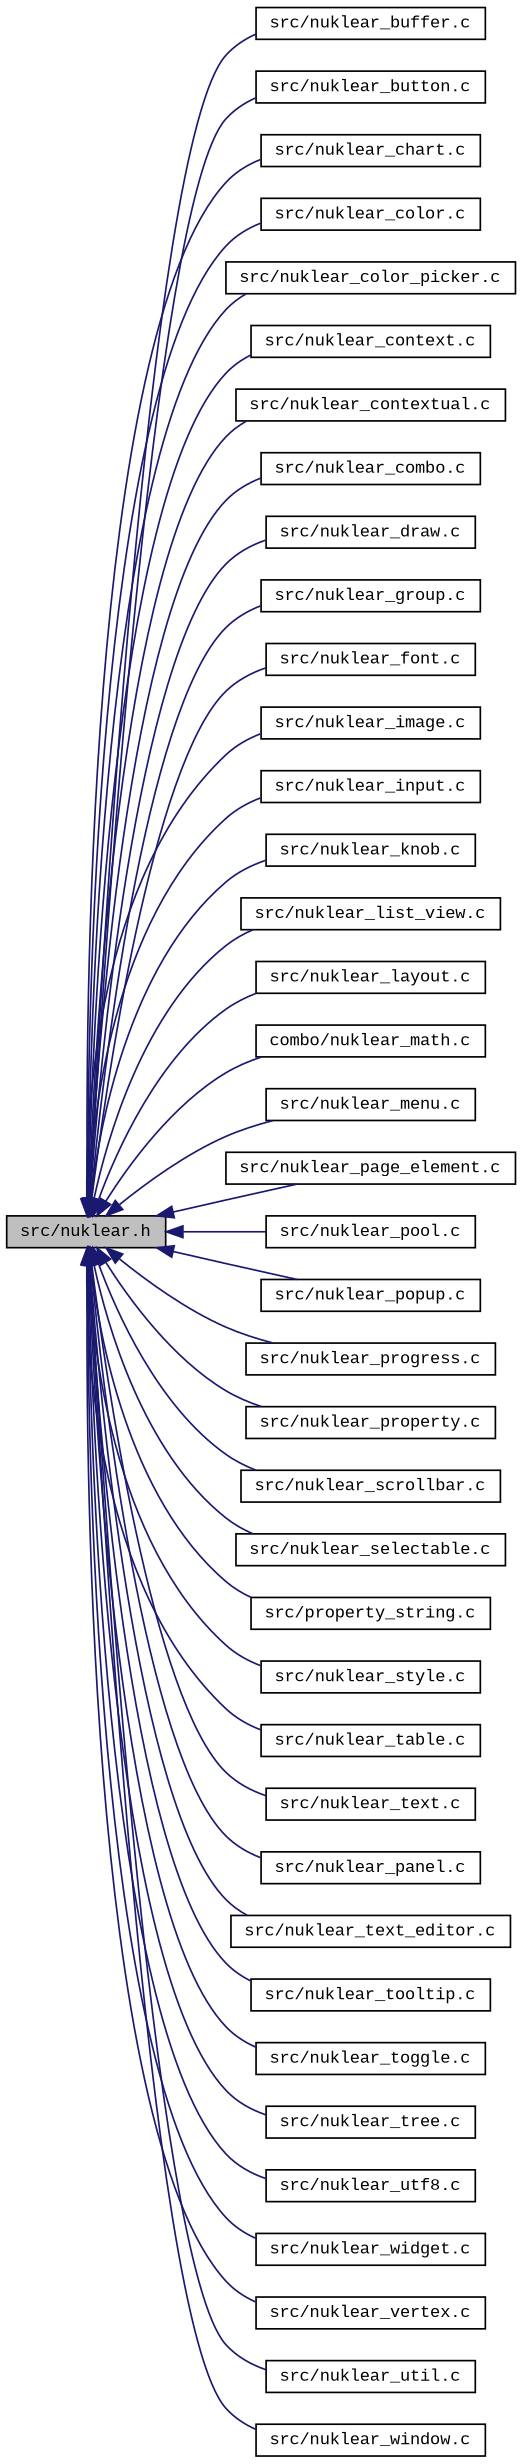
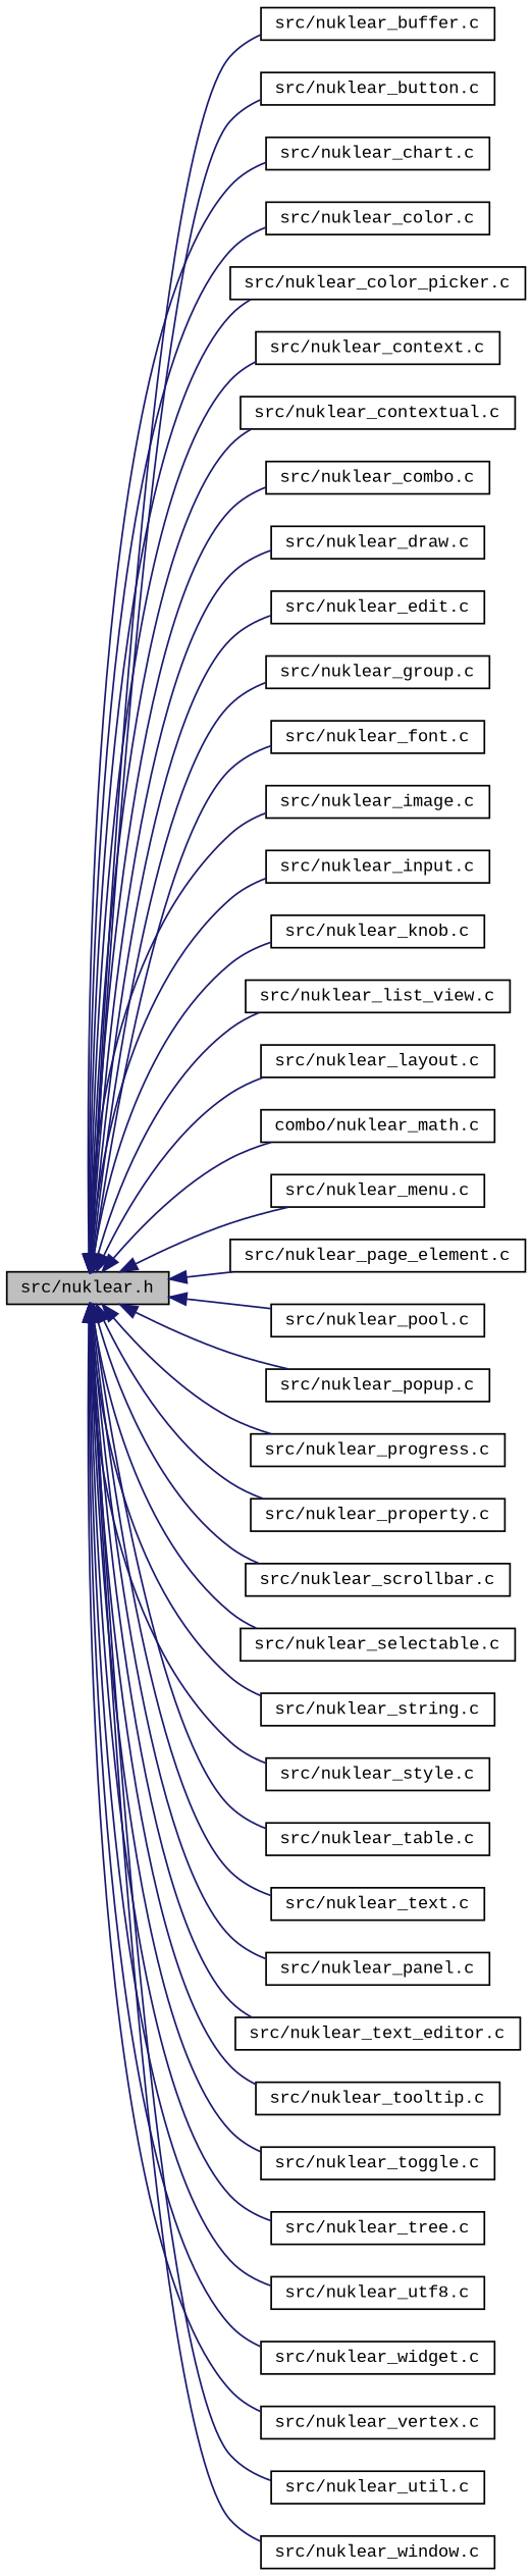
  digraph {
    fontname="Liberation Mono"
    rankdir=LR
    node [color=black fillcolor=white fontname="Liberation Mono" fontsize=10 shape=record style=filled]
    edge [color=midnightblue dir=back fontname="Liberation Mono" fontsize=10 labelfontname=Helvetica labelfontsize=10 style=solid]
    n1 [fillcolor=grey75 fontcolor=black height=0.2 label="src/nuklear.h" width=0.4]
    n2 [height=0.2 label="src/nuklear_buffer.c" width=0.4]
    n3 [height=0.2 label="src/nuklear_button.c" width=0.4]
    n4 [height=0.2 label="src/nuklear_chart.c" width=0.4]
    n5 [height=0.2 label="src/nuklear_color.c" width=0.4]
    n6 [height=0.2 label="src/nuklear_color_picker.c" width=0.4]
    n7 [height=0.2 label="src/nuklear_context.c" width=0.4]
    n8 [height=0.2 label="src/nuklear_contextual.c" width=0.4]
    n9 [height=0.2 label="src/nuklear_combo.c" width=0.4]
    n10 [height=0.2 label="src/nuklear_draw.c" width=0.4]
+   n11 [height=0.2 label="src/nuklear_edit.c" width=0.4]
    n12 [height=0.2 label="src/nuklear_group.c" width=0.4]
    n13 [height=0.2 label="src/nuklear_font.c" width=0.4]
    n14 [height=0.2 label="src/nuklear_image.c" width=0.4]
    n15 [height=0.2 label="src/nuklear_input.c" width=0.4]
    n16 [height=0.2 label="src/nuklear_knob.c" width=0.4]
    n17 [height=0.2 label="src/nuklear_list_view.c" width=0.4]
    n18 [height=0.2 label="src/nuklear_layout.c" width=0.4]
    n19 [height=0.2 label="combo/nuklear_math.c" width=0.4]
    n20 [height=0.2 label="src/nuklear_menu.c" width=0.4]
    n21 [height=0.2 label="src/nuklear_page_element.c" width=0.4]
    n22 [height=0.2 label="src/nuklear_pool.c" width=0.4]
    n23 [height=0.2 label="src/nuklear_popup.c" width=0.4]
    n24 [height=0.2 label="src/nuklear_progress.c" width=0.4]
    n25 [height=0.2 label="src/nuklear_property.c" width=0.4]
    n26 [height=0.2 label="src/nuklear_scrollbar.c" width=0.4]
    n27 [height=0.2 label="src/nuklear_selectable.c" width=0.4]
-   n28 [height=0.2 label="src/property_string.c" width=0.4]
+   n28 [height=0.2 label="src/nuklear_string.c" width=0.4]
    n29 [height=0.2 label="src/nuklear_style.c" width=0.4]
    n30 [height=0.2 label="src/nuklear_table.c" width=0.4]
    n31 [height=0.2 label="src/nuklear_text.c" width=0.4]
    n32 [height=0.2 label="src/nuklear_panel.c" width=0.4]
    n33 [height=0.2 label="src/nuklear_text_editor.c" width=0.4]
    n34 [height=0.2 label="src/nuklear_tooltip.c" width=0.4]
    n35 [height=0.2 label="src/nuklear_toggle.c" width=0.4]
    n36 [height=0.2 label="src/nuklear_tree.c" width=0.4]
    n37 [height=0.2 label="src/nuklear_utf8.c" width=0.4]
    n38 [height=0.2 label="src/nuklear_widget.c" width=0.4]
    n39 [height=0.2 label="src/nuklear_vertex.c" width=0.4]
    n40 [height=0.2 label="src/nuklear_util.c" width=0.4]
    n41 [height=0.2 label="src/nuklear_window.c" width=0.4]
    n1 -> n2
    n1 -> n3
    n1 -> n4
    n1 -> n5
    n1 -> n6
    n1 -> n7
    n1 -> n8
    n1 -> n9
    n1 -> n10
+   n1 -> n11
    n1 -> n12
    n1 -> n13
    n1 -> n14
    n1 -> n15
    n1 -> n16
    n1 -> n17
    n1 -> n18
    n1 -> n19
    n1 -> n20
    n1 -> n21
    n1 -> n22
    n1 -> n23
    n1 -> n24
    n1 -> n25
    n1 -> n26
    n1 -> n27
    n1 -> n28
    n1 -> n29
    n1 -> n30
    n1 -> n31
    n1 -> n32
    n1 -> n33
    n1 -> n34
    n1 -> n35
    n1 -> n36
    n1 -> n37
    n1 -> n38
    n1 -> n39
    n1 -> n40
    n1 -> n41
  }
